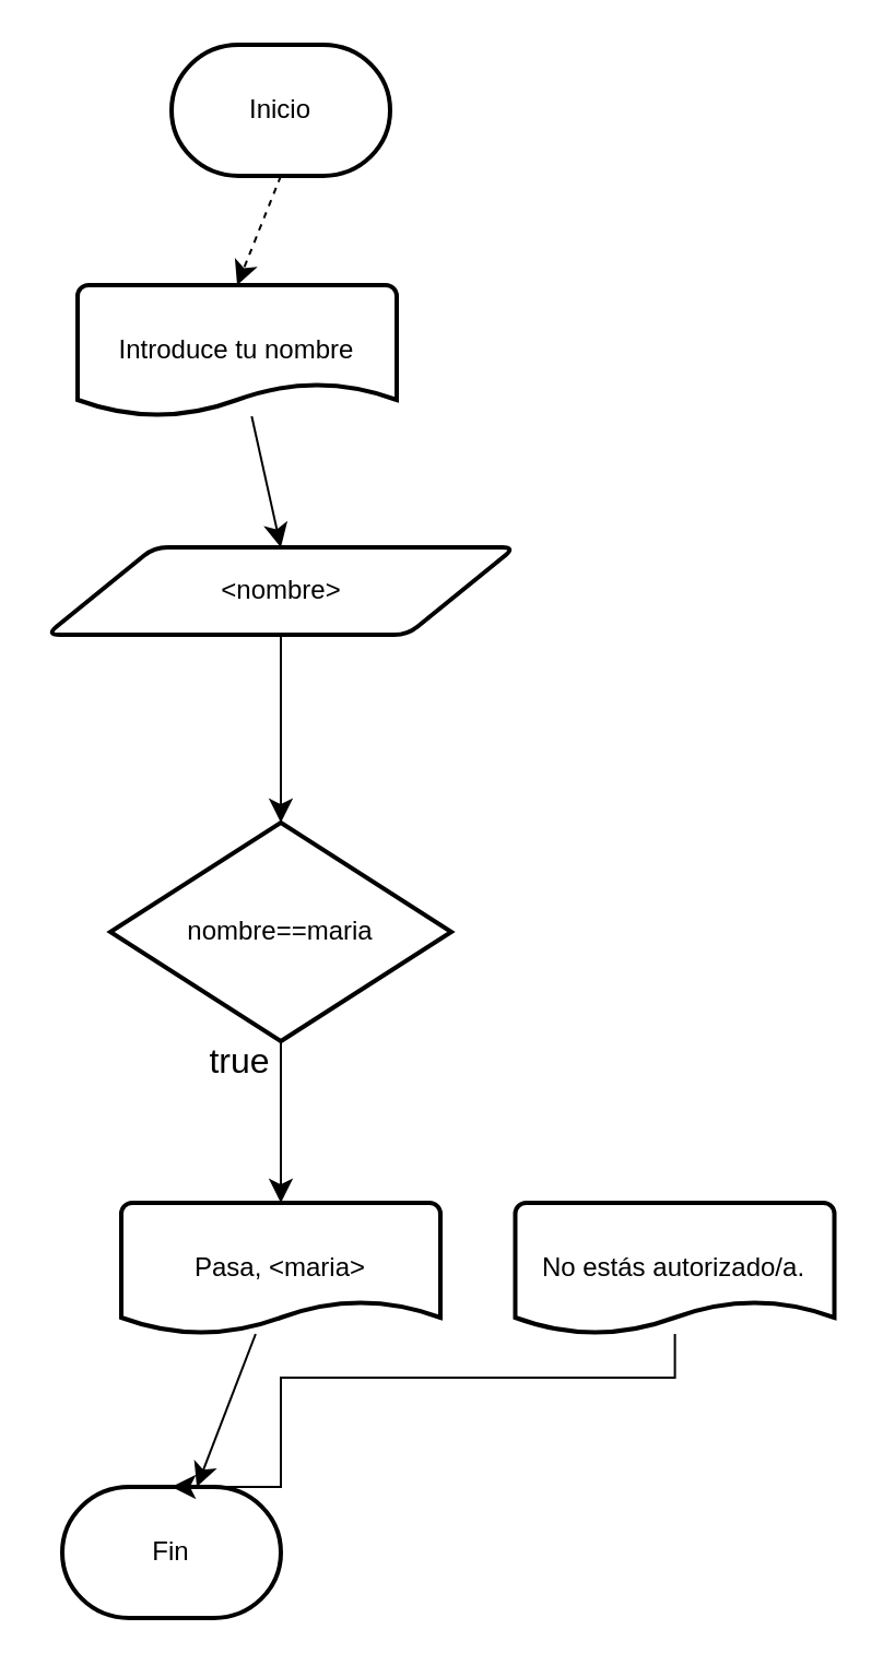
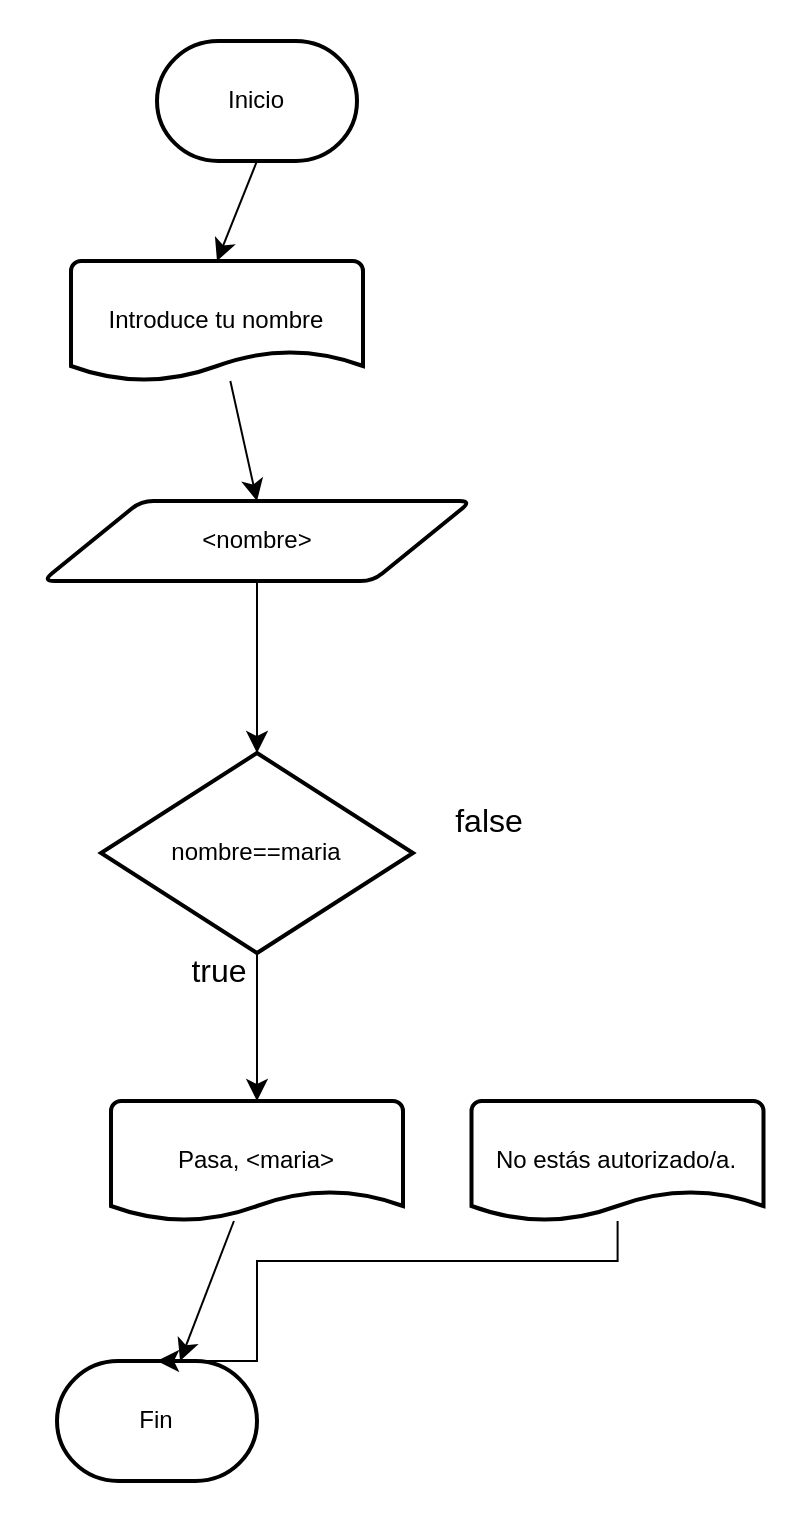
  <mxCell id="0" />
  <mxCell id="1" parent="0" />
  <mxCell id="2" value="Inicio" style="strokeWidth=2;html=1;shape=mxgraph.flowchart.terminator;whiteSpace=wrap;" vertex="1" parent="1"><mxGeometry x="78" y="20" width="100" height="60" as="geometry" /></mxCell>
  <mxCell id="3" value="Fin" style="strokeWidth=2;html=1;shape=mxgraph.flowchart.terminator;whiteSpace=wrap;" vertex="1" parent="1"><mxGeometry x="28" y="680" width="100" height="60" as="geometry" /></mxCell>
  <mxCell id="4" value="&amp;lt;nombre&amp;gt;" style="shape=parallelogram;html=1;strokeWidth=2;perimeter=parallelogramPerimeter;whiteSpace=wrap;rounded=1;arcSize=12;size=0.23;" vertex="1" parent="1"><mxGeometry x="20.75" y="250" width="214.5" height="40" as="geometry" /></mxCell>
  <mxCell id="5" style="edgeStyle=none;curved=1;rounded=0;orthogonalLoop=1;jettySize=auto;html=1;entryX=0.5;entryY=0;entryDx=0;entryDy=0;fontSize=12;startSize=8;endSize=8;" edge="1" parent="1" source="6" target="4"><mxGeometry relative="1" as="geometry" /></mxCell>
  <mxCell id="6" value="Introduce tu nombre" style="strokeWidth=2;html=1;shape=mxgraph.flowchart.document2;whiteSpace=wrap;size=0.25;" vertex="1" parent="1"><mxGeometry x="35" y="130" width="146" height="60" as="geometry" /></mxCell>
- <mxCell id="7" style="edgeStyle=none;curved=1;rounded=0;orthogonalLoop=1;jettySize=auto;html=1;exitX=0.5;exitY=1;exitDx=0;exitDy=0;exitPerimeter=0;entryX=0.5;entryY=0;entryDx=0;entryDy=0;entryPerimeter=0;fontSize=12;startSize=8;endSize=8;dashed=1;" edge="1" parent="1" source="2" target="6"><mxGeometry relative="1" as="geometry" /></mxCell>
+ <mxCell id="7" style="edgeStyle=none;curved=1;rounded=0;orthogonalLoop=1;jettySize=auto;html=1;exitX=0.5;exitY=1;exitDx=0;exitDy=0;exitPerimeter=0;entryX=0.5;entryY=0;entryDx=0;entryDy=0;entryPerimeter=0;fontSize=12;startSize=8;endSize=8;" edge="1" parent="1" source="2" target="6"><mxGeometry relative="1" as="geometry" /></mxCell>
  <mxCell id="8" value="" style="edgeStyle=none;curved=1;rounded=0;orthogonalLoop=1;jettySize=auto;html=1;fontSize=12;startSize=8;endSize=8;" edge="1" parent="1" source="9" target="3"><mxGeometry relative="1" as="geometry" /></mxCell>
  <mxCell id="9" value="Pasa, &amp;lt;maria&amp;gt;" style="strokeWidth=2;html=1;shape=mxgraph.flowchart.document2;whiteSpace=wrap;size=0.25;" vertex="1" parent="1"><mxGeometry x="55" y="550" width="146" height="60" as="geometry" /></mxCell>
  <mxCell id="10" value="nombre==maria" style="strokeWidth=2;html=1;shape=mxgraph.flowchart.decision;whiteSpace=wrap;" vertex="1" parent="1"><mxGeometry x="50" y="376" width="156" height="100" as="geometry" /></mxCell>
  <mxCell id="11" style="edgeStyle=none;curved=1;rounded=0;orthogonalLoop=1;jettySize=auto;html=1;exitX=0.5;exitY=1;exitDx=0;exitDy=0;entryX=0.5;entryY=0;entryDx=0;entryDy=0;entryPerimeter=0;fontSize=12;startSize=8;endSize=8;" edge="1" parent="1" source="4" target="10"><mxGeometry relative="1" as="geometry" /></mxCell>
  <mxCell id="12" value="No estás autorizado/a." style="strokeWidth=2;html=1;shape=mxgraph.flowchart.document2;whiteSpace=wrap;size=0.25;" vertex="1" parent="1"><mxGeometry x="235.25" y="550" width="146" height="60" as="geometry" /></mxCell>
  <mxCell id="13" style="edgeStyle=none;curved=1;rounded=0;orthogonalLoop=1;jettySize=auto;html=1;exitX=0.5;exitY=1;exitDx=0;exitDy=0;exitPerimeter=0;entryX=0.5;entryY=0;entryDx=0;entryDy=0;entryPerimeter=0;fontSize=12;startSize=8;endSize=8;" edge="1" parent="1" source="10" target="9"><mxGeometry relative="1" as="geometry" /></mxCell>
  <mxCell id="14" value="true" style="text;html=1;align=center;verticalAlign=middle;resizable=0;points=[];autosize=1;strokeColor=none;fillColor=none;fontSize=16;" vertex="1" parent="1"><mxGeometry x="84" y="470" width="50" height="30" as="geometry" /></mxCell>
  <mxCell id="15" style="edgeStyle=orthogonalEdgeStyle;rounded=0;orthogonalLoop=1;jettySize=auto;html=1;entryX=0.5;entryY=0;entryDx=0;entryDy=0;entryPerimeter=0;fontSize=12;startSize=8;endSize=8;" edge="1" parent="1" source="12" target="3"><mxGeometry relative="1" as="geometry"><Array as="points"><mxPoint x="308" y="630" /><mxPoint x="128" y="630" /></Array></mxGeometry></mxCell>
+ <mxCell id="16" value="false" style="text;html=1;align=center;verticalAlign=middle;resizable=0;points=[];autosize=1;strokeColor=none;fillColor=none;fontSize=16;" vertex="1" parent="1"><mxGeometry x="214" y="395" width="60" height="30" as="geometry" /></mxCell>
